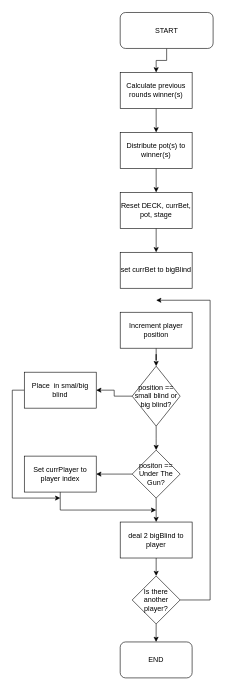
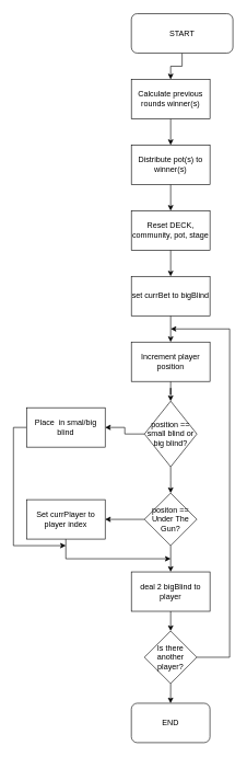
  <mxCell id="0" />
  <mxCell id="1" parent="0" />
  <mxCell id="2" style="edgeStyle=orthogonalEdgeStyle;rounded=0;orthogonalLoop=1;jettySize=auto;html=1;entryX=0.5;entryY=0;entryDx=0;entryDy=0;" edge="1" parent="1" source="3" target="5"><mxGeometry relative="1" as="geometry" /></mxCell>
  <mxCell id="3" value="START" style="rounded=1;whiteSpace=wrap;html=1;" vertex="1" parent="1"><mxGeometry x="200" y="20" width="155" height="60" as="geometry" /></mxCell>
  <mxCell id="4" value="" style="edgeStyle=orthogonalEdgeStyle;rounded=0;orthogonalLoop=1;jettySize=auto;html=1;" edge="1" parent="1" source="5" target="7"><mxGeometry relative="1" as="geometry" /></mxCell>
  <mxCell id="5" value="Calculate previous rounds winner(s)" style="rounded=0;whiteSpace=wrap;html=1;" vertex="1" parent="1"><mxGeometry x="200" y="120" width="120" height="60" as="geometry" /></mxCell>
  <mxCell id="6" style="edgeStyle=orthogonalEdgeStyle;rounded=0;orthogonalLoop=1;jettySize=auto;html=1;exitX=0.5;exitY=1;exitDx=0;exitDy=0;entryX=0.5;entryY=0;entryDx=0;entryDy=0;" edge="1" parent="1" source="7" target="9"><mxGeometry relative="1" as="geometry" /></mxCell>
  <mxCell id="7" value="Distribute pot(s) to winner(s)" style="rounded=0;whiteSpace=wrap;html=1;" vertex="1" parent="1"><mxGeometry x="200" y="220" width="120" height="60" as="geometry" /></mxCell>
  <mxCell id="8" value="" style="edgeStyle=orthogonalEdgeStyle;rounded=0;orthogonalLoop=1;jettySize=auto;html=1;" edge="1" parent="1" source="9" target="11"><mxGeometry relative="1" as="geometry" /></mxCell>
- <mxCell id="9" value="Reset DECK, currBet, pot, stage" style="rounded=0;whiteSpace=wrap;html=1;" vertex="1" parent="1"><mxGeometry x="200" y="320" width="120" height="60" as="geometry" /></mxCell>
+ <mxCell id="9" value="Reset DECK, community, pot, stage" style="rounded=0;whiteSpace=wrap;html=1;" vertex="1" parent="1"><mxGeometry x="200" y="320" width="120" height="60" as="geometry" /></mxCell>
+ <mxCell id="10" style="edgeStyle=orthogonalEdgeStyle;rounded=0;orthogonalLoop=1;jettySize=auto;html=1;exitX=0.5;exitY=1;exitDx=0;exitDy=0;entryX=0.5;entryY=0;entryDx=0;entryDy=0;" edge="1" parent="1" source="11" target="13"><mxGeometry relative="1" as="geometry" /></mxCell>
  <mxCell id="11" value="set currBet to bigBlind" style="rounded=0;whiteSpace=wrap;html=1;" vertex="1" parent="1"><mxGeometry x="200" y="420" width="120" height="60" as="geometry" /></mxCell>
  <mxCell id="12" value="" style="edgeStyle=orthogonalEdgeStyle;rounded=0;orthogonalLoop=1;jettySize=auto;html=1;" edge="1" parent="1" source="13" target="19"><mxGeometry relative="1" as="geometry" /></mxCell>
  <mxCell id="13" value="Increment player position" style="rounded=0;whiteSpace=wrap;html=1;" vertex="1" parent="1"><mxGeometry x="200" y="520" width="120" height="60" as="geometry" /></mxCell>
  <mxCell id="14" style="edgeStyle=orthogonalEdgeStyle;rounded=0;orthogonalLoop=1;jettySize=auto;html=1;" edge="1" parent="1" source="16"><mxGeometry relative="1" as="geometry"><mxPoint x="260" y="500" as="targetPoint" /><Array as="points"><mxPoint x="350" y="1000" /><mxPoint x="350" y="500" /></Array></mxGeometry></mxCell>
  <mxCell id="15" style="edgeStyle=orthogonalEdgeStyle;rounded=0;orthogonalLoop=1;jettySize=auto;html=1;exitX=0.5;exitY=1;exitDx=0;exitDy=0;" edge="1" parent="1" source="16"><mxGeometry relative="1" as="geometry"><mxPoint x="259.857" y="1070" as="targetPoint" /></mxGeometry></mxCell>
  <mxCell id="16" value="Is there another player?" style="rhombus;whiteSpace=wrap;html=1;" vertex="1" parent="1"><mxGeometry x="220" y="960" width="80" height="80" as="geometry" /></mxCell>
  <mxCell id="17" value="" style="edgeStyle=orthogonalEdgeStyle;rounded=0;orthogonalLoop=1;jettySize=auto;html=1;" edge="1" parent="1" source="19" target="21"><mxGeometry relative="1" as="geometry" /></mxCell>
  <mxCell id="18" value="" style="edgeStyle=orthogonalEdgeStyle;rounded=0;orthogonalLoop=1;jettySize=auto;html=1;" edge="1" parent="1" source="19"><mxGeometry relative="1" as="geometry"><mxPoint x="260" y="750" as="targetPoint" /></mxGeometry></mxCell>
  <mxCell id="19" value="position == small blind or big blind?" style="rhombus;whiteSpace=wrap;html=1;rounded=0;" vertex="1" parent="1"><mxGeometry x="220" y="610" width="80" height="100" as="geometry" /></mxCell>
  <mxCell id="20" style="edgeStyle=orthogonalEdgeStyle;rounded=0;orthogonalLoop=1;jettySize=auto;html=1;" edge="1" parent="1" source="21"><mxGeometry relative="1" as="geometry"><mxPoint x="100" y="830" as="targetPoint" /><Array as="points"><mxPoint x="20" y="650" /><mxPoint x="20" y="830" /></Array></mxGeometry></mxCell>
  <mxCell id="21" value="Place&amp;nbsp; in smal/big blind" style="whiteSpace=wrap;html=1;rounded=0;" vertex="1" parent="1"><mxGeometry x="40" y="620" width="120" height="60" as="geometry" /></mxCell>
  <mxCell id="22" value="" style="edgeStyle=orthogonalEdgeStyle;rounded=0;orthogonalLoop=1;jettySize=auto;html=1;" edge="1" parent="1" source="24" target="28"><mxGeometry relative="1" as="geometry" /></mxCell>
  <mxCell id="23" style="edgeStyle=orthogonalEdgeStyle;rounded=0;orthogonalLoop=1;jettySize=auto;html=1;entryX=0.5;entryY=0;entryDx=0;entryDy=0;" edge="1" parent="1" source="24" target="26"><mxGeometry relative="1" as="geometry" /></mxCell>
  <mxCell id="24" value="positon == Under The Gun?" style="rhombus;whiteSpace=wrap;html=1;rounded=0;" vertex="1" parent="1"><mxGeometry x="220" y="750" width="80" height="80" as="geometry" /></mxCell>
  <mxCell id="25" style="edgeStyle=orthogonalEdgeStyle;rounded=0;orthogonalLoop=1;jettySize=auto;html=1;exitX=0.5;exitY=1;exitDx=0;exitDy=0;entryX=0.5;entryY=0;entryDx=0;entryDy=0;" edge="1" parent="1" source="26" target="16"><mxGeometry relative="1" as="geometry" /></mxCell>
  <mxCell id="26" value="deal 2 bigBlind to player" style="whiteSpace=wrap;html=1;rounded=0;" vertex="1" parent="1"><mxGeometry x="200" y="870" width="120" height="60" as="geometry" /></mxCell>
  <mxCell id="27" style="edgeStyle=orthogonalEdgeStyle;rounded=0;orthogonalLoop=1;jettySize=auto;html=1;" edge="1" parent="1" source="28"><mxGeometry relative="1" as="geometry"><mxPoint x="260" y="850" as="targetPoint" /><Array as="points"><mxPoint x="100" y="850" /></Array></mxGeometry></mxCell>
  <mxCell id="28" value="Set currPlayer to player index" style="whiteSpace=wrap;html=1;rounded=0;" vertex="1" parent="1"><mxGeometry x="40" y="760" width="120" height="60" as="geometry" /></mxCell>
  <mxCell id="29" value="END" style="rounded=1;whiteSpace=wrap;html=1;" vertex="1" parent="1"><mxGeometry x="200" y="1070" width="120" height="60" as="geometry" /></mxCell>
